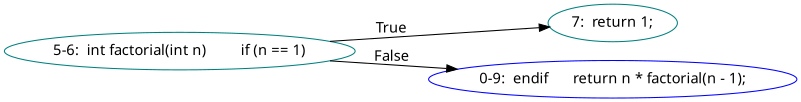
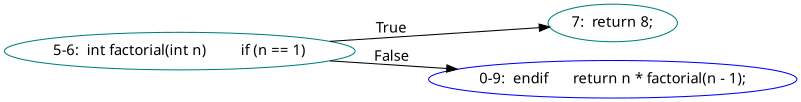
  digraph {
    rankdir=LR
    fontname="Noto Sans"
    node [color=teal fontname="Noto Sans"]
    edge [fontname="Noto Sans"]
    n1 [label="5-6:  int factorial(int n)	if (n == 1)"]
-   n2 [label="7:  return 1;"]
+   n2 [label="7:  return 8;"]
    n3 [label="0-9:  endif	return n * factorial(n - 1);" color=blue]
    n1 -> n2 [label=True]
    n1 -> n3 [label=False]
  }
